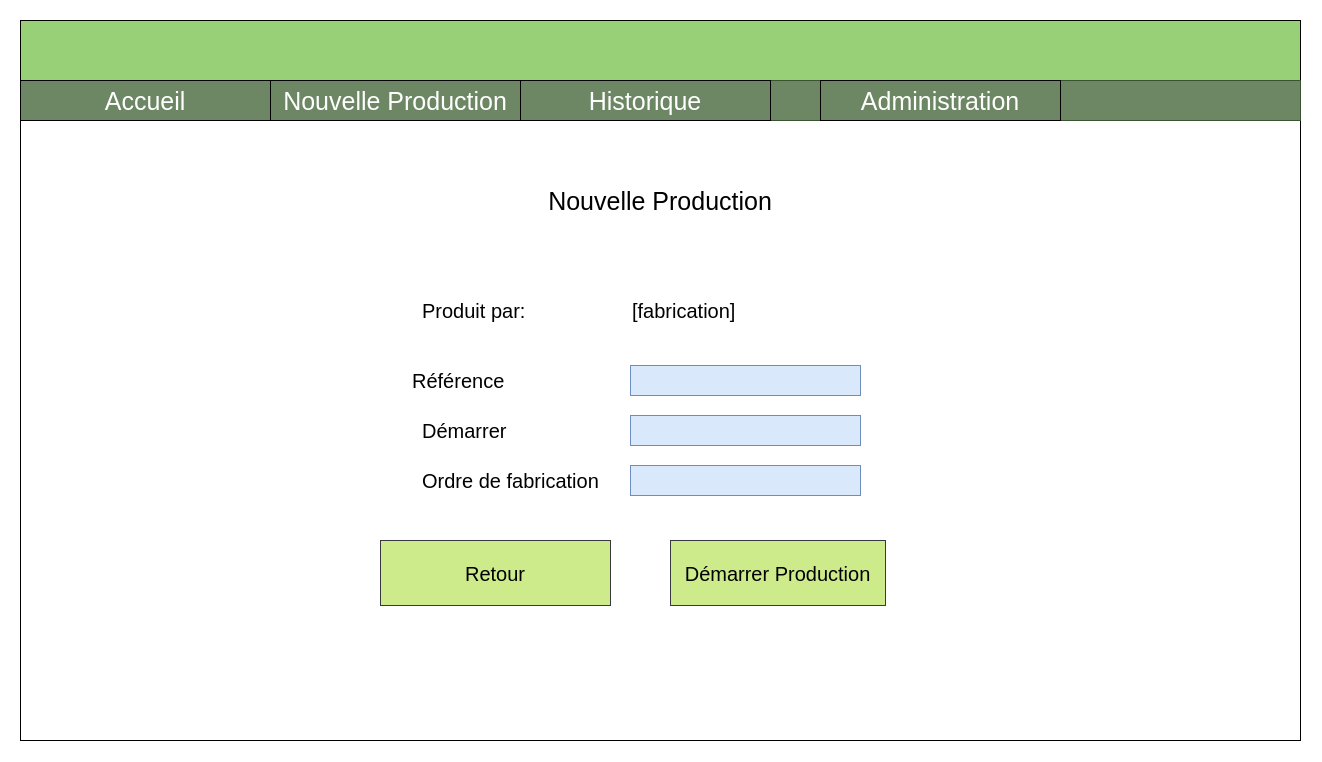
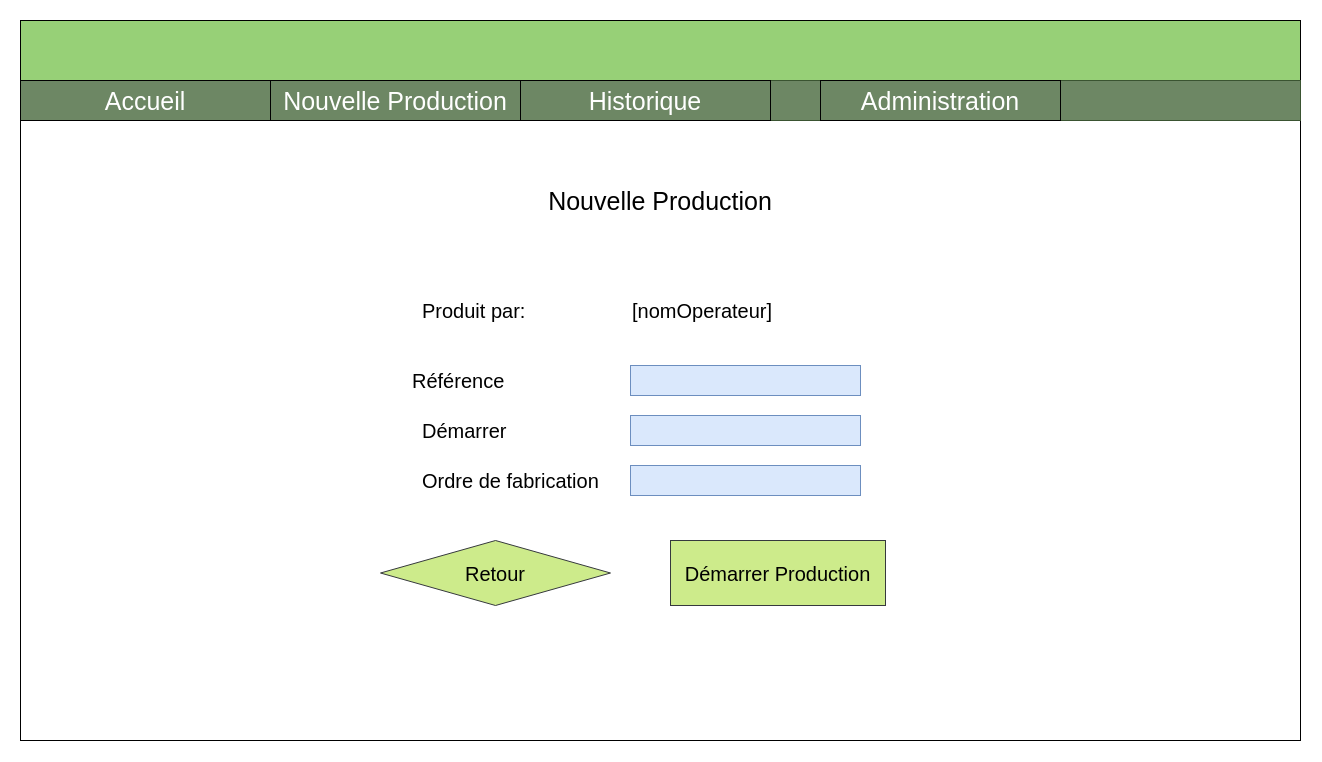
  <mxCell id="0" />
  <mxCell id="1" parent="0" />
  <mxCell id="2" value="" style="rounded=0;whiteSpace=wrap;html=1;" vertex="1" parent="1"><mxGeometry x="20" y="20" width="1280" height="720" as="geometry" /></mxCell>
  <mxCell id="3" value="" style="group;fillColor=#D5E8D4;" vertex="1" connectable="0" parent="1"><mxGeometry x="20" y="20" width="1280" height="100" as="geometry" /></mxCell>
  <mxCell id="4" value="" style="rounded=0;whiteSpace=wrap;html=1;shadow=0;glass=0;comic=0;fontSize=40;align=center;fillColor=#97D077;strokeColor=#000000;" vertex="1" parent="3"><mxGeometry width="1280" height="60" as="geometry" /></mxCell>
  <mxCell id="5" value="" style="rounded=0;whiteSpace=wrap;html=1;shadow=0;glass=0;comic=0;fontSize=40;align=center;fillColor=#6d8764;strokeColor=#3A5431;fontColor=#ffffff;" vertex="1" parent="3"><mxGeometry y="60" width="1280" height="40" as="geometry" /></mxCell>
  <mxCell id="6" value="Nouvelle Production" style="text;html=1;strokeColor=#000000;fillColor=none;align=center;verticalAlign=middle;whiteSpace=wrap;rounded=0;fontSize=25;fontColor=#FFFFFF;" vertex="1" parent="3"><mxGeometry x="250" y="60" width="250" height="40" as="geometry" /></mxCell>
  <mxCell id="7" value="Historique&lt;span style=&quot;color: rgba(0 , 0 , 0 , 0) ; font-family: monospace ; font-size: 0px ; white-space: nowrap&quot;&gt;%3CmxGraphModel%3E%3Croot%3E%3CmxCell%20id%3D%220%22%2F%3E%3CmxCell%20id%3D%221%22%20parent%3D%220%22%2F%3E%3CmxCell%20id%3D%222%22%20value%3D%22Nouvelle%20Production%22%20style%3D%22text%3Bhtml%3D1%3BstrokeColor%3Dnone%3BfillColor%3Dnone%3Balign%3Dcenter%3BverticalAlign%3Dmiddle%3BwhiteSpace%3Dwrap%3Brounded%3D0%3BfontSize%3D25%3BfontColor%3D%23FFFFFF%3B%22%20vertex%3D%221%22%20parent%3D%221%22%3E%3CmxGeometry%20x%3D%22200%22%20y%3D%22370%22%20width%3D%22260%22%20height%3D%2240%22%20as%3D%22geometry%22%2F%3E%3C%2FmxCell%3E%3C%2Froot%3E%3C%2FmxGraphModel%3E&lt;/span&gt;" style="text;html=1;strokeColor=#000000;fillColor=none;align=center;verticalAlign=middle;whiteSpace=wrap;rounded=0;fontSize=25;fontColor=#FFFFFF;" vertex="1" parent="3"><mxGeometry x="500" y="60" width="250" height="40" as="geometry" /></mxCell>
  <mxCell id="8" value="Administration" style="text;html=1;strokeColor=#000000;fillColor=none;align=center;verticalAlign=middle;whiteSpace=wrap;rounded=0;fontSize=25;fontColor=#FFFFFF;" vertex="1" parent="3"><mxGeometry x="800" y="60" width="240" height="40" as="geometry" /></mxCell>
  <mxCell id="9" value="Accueil" style="text;html=1;strokeColor=#000000;fillColor=none;align=center;verticalAlign=middle;whiteSpace=wrap;rounded=0;fontSize=25;fontColor=#FFFFFF;" vertex="1" parent="3"><mxGeometry y="60" width="250" height="40" as="geometry" /></mxCell>
  <mxCell id="10" value="&lt;font style=&quot;font-size: 25px&quot;&gt;Nouvelle Production&lt;/font&gt;" style="text;html=1;strokeColor=none;fillColor=none;align=center;verticalAlign=middle;whiteSpace=wrap;rounded=0;fontSize=40;" vertex="1" parent="1"><mxGeometry x="420" y="170" width="480" height="50" as="geometry" /></mxCell>
  <mxCell id="11" value="" style="rounded=0;whiteSpace=wrap;html=1;fontSize=40;fillColor=#dae8fc;strokeColor=#6c8ebf;" vertex="1" parent="1"><mxGeometry x="630" y="365" width="230" height="30" as="geometry" /></mxCell>
  <mxCell id="12" value="" style="rounded=0;whiteSpace=wrap;html=1;fontSize=40;fillColor=#dae8fc;strokeColor=#6c8ebf;" vertex="1" parent="1"><mxGeometry x="630" y="415" width="230" height="30" as="geometry" /></mxCell>
  <mxCell id="13" value="&lt;font style=&quot;font-size: 20px&quot;&gt;Référence&lt;/font&gt;" style="text;html=1;strokeColor=none;fillColor=none;align=left;verticalAlign=middle;whiteSpace=wrap;rounded=0;fontSize=20;shadow=0;comic=0;glass=0;" vertex="1" parent="1"><mxGeometry x="410" y="365" width="170" height="30" as="geometry" /></mxCell>
  <mxCell id="14" value="&lt;font style=&quot;font-size: 20px&quot;&gt;Démarrer&lt;/font&gt;" style="text;html=1;strokeColor=none;fillColor=none;align=left;verticalAlign=middle;whiteSpace=wrap;rounded=0;fontSize=20;" vertex="1" parent="1"><mxGeometry x="420" y="415" width="190" height="30" as="geometry" /></mxCell>
  <mxCell id="15" value="Démarrer Production" style="rounded=0;whiteSpace=wrap;html=1;shadow=0;glass=0;comic=0;fontSize=20;align=center;fillColor=#cdeb8b;strokeColor=#36393d;" vertex="1" parent="1"><mxGeometry x="670" y="540" width="215" height="65" as="geometry" /></mxCell>
  <mxCell id="16" value="&lt;font style=&quot;font-size: 20px&quot;&gt;Produit par:&lt;/font&gt;" style="text;html=1;strokeColor=none;fillColor=none;align=left;verticalAlign=middle;whiteSpace=wrap;rounded=0;fontSize=20;shadow=0;comic=0;glass=0;" vertex="1" parent="1"><mxGeometry x="420" y="295" width="170" height="30" as="geometry" /></mxCell>
- <mxCell id="17" value="&lt;span style=&quot;font-size: 20px&quot;&gt;[fabrication]&lt;/span&gt;" style="text;html=1;strokeColor=none;fillColor=none;align=left;verticalAlign=middle;whiteSpace=wrap;rounded=0;fontSize=20;shadow=0;comic=0;glass=0;" vertex="1" parent="1"><mxGeometry x="630" y="295" width="230" height="30" as="geometry" /></mxCell>
+ <mxCell id="17" value="&lt;span style=&quot;font-size: 20px&quot;&gt;[nomOperateur]&lt;/span&gt;" style="text;html=1;strokeColor=none;fillColor=none;align=left;verticalAlign=middle;whiteSpace=wrap;rounded=0;fontSize=20;shadow=0;comic=0;glass=0;" vertex="1" parent="1"><mxGeometry x="630" y="295" width="230" height="30" as="geometry" /></mxCell>
  <mxCell id="18" value="" style="rounded=0;whiteSpace=wrap;html=1;fontSize=40;fillColor=#dae8fc;strokeColor=#6c8ebf;" vertex="1" parent="1"><mxGeometry x="630" y="465" width="230" height="30" as="geometry" /></mxCell>
  <mxCell id="19" value="&lt;font style=&quot;font-size: 20px&quot;&gt;Ordre de fabrication&lt;/font&gt;" style="text;html=1;strokeColor=none;fillColor=none;align=left;verticalAlign=middle;whiteSpace=wrap;rounded=0;fontSize=20;" vertex="1" parent="1"><mxGeometry x="420" y="465" width="190" height="30" as="geometry" /></mxCell>
- <mxCell id="20" value="Retour" style="rounded=0;whiteSpace=wrap;html=1;shadow=0;glass=0;comic=0;fontSize=20;align=center;fillColor=#cdeb8b;strokeColor=#36393d;" vertex="1" parent="1"><mxGeometry x="380" y="540" width="230" height="65" as="geometry" /></mxCell>
+ <mxCell id="20" value="Retour" style="rhombus;whiteSpace=wrap;html=1;shadow=0;glass=0;comic=0;fontSize=20;align=center;fillColor=#cdeb8b;strokeColor=#36393d;" vertex="1" parent="1"><mxGeometry x="380" y="540" width="230" height="65" as="geometry" /></mxCell>
